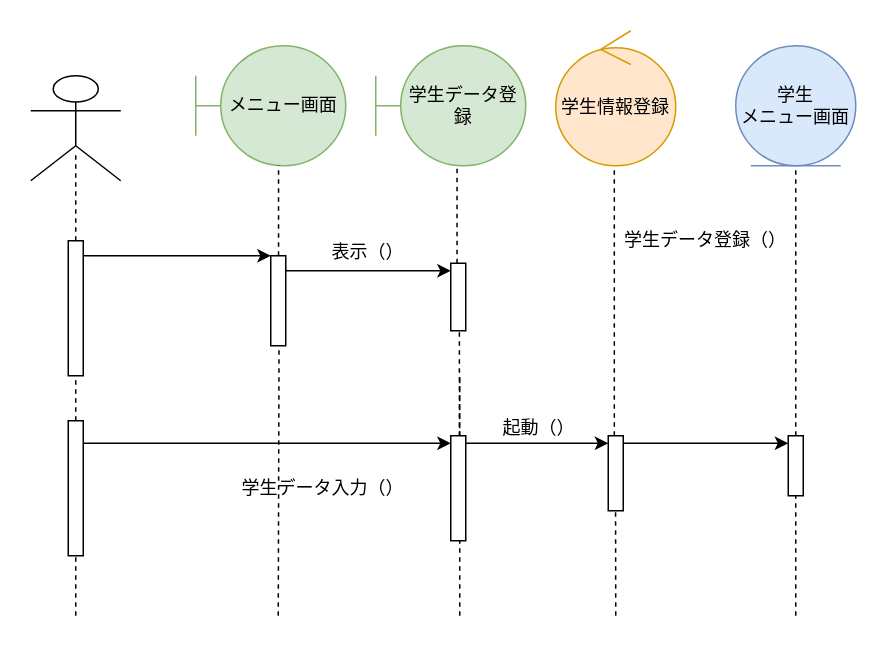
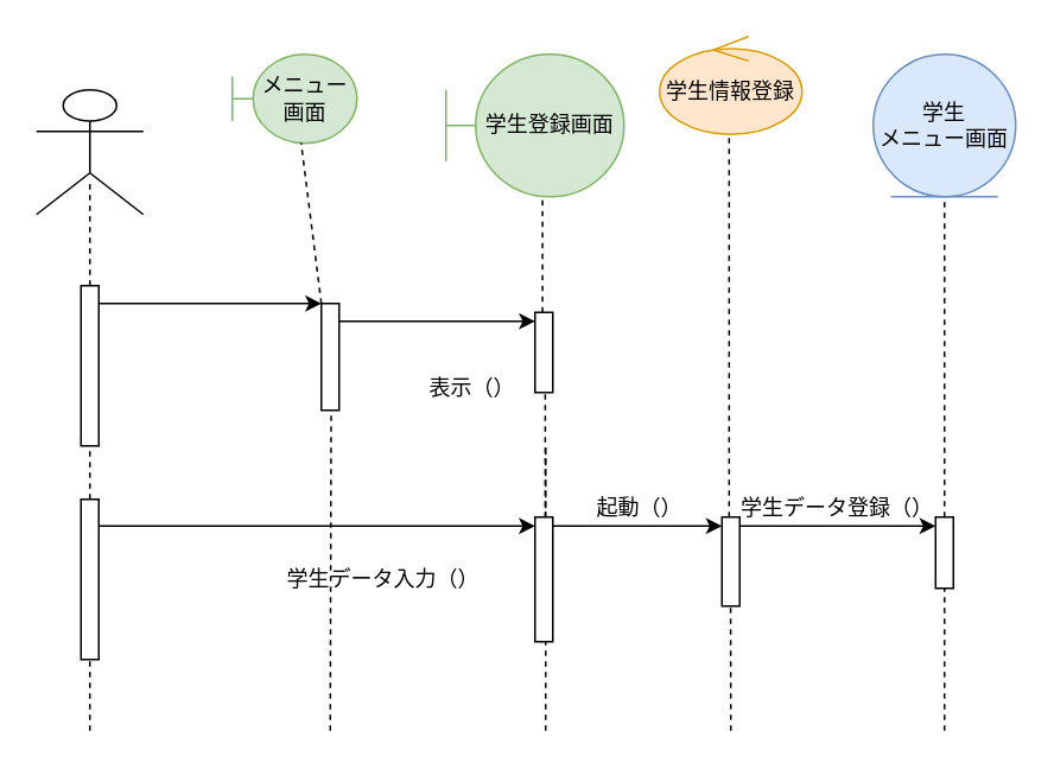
  <mxCell id="0" />
  <mxCell id="1" parent="0" />
  <mxCell id="2" value="" style="shape=umlActor;verticalLabelPosition=bottom;verticalAlign=top;html=1;outlineConnect=0;" vertex="1" parent="1"><mxGeometry x="20" y="50" width="60" height="70" as="geometry" /></mxCell>
  <mxCell id="3" value="" style="endArrow=none;dashed=1;html=1;rounded=0;entryX=0.5;entryY=0.738;entryDx=0;entryDy=0;entryPerimeter=0;" edge="1" parent="1" source="5" target="2"><mxGeometry width="50" height="50" relative="1" as="geometry"><mxPoint x="340" y="330" as="sourcePoint" /><mxPoint x="400" y="250" as="targetPoint" /></mxGeometry></mxCell>
  <mxCell id="4" value="" style="endArrow=none;dashed=1;html=1;rounded=0;entryX=0.5;entryY=0.738;entryDx=0;entryDy=0;entryPerimeter=0;" edge="1" parent="1" source="22" target="5"><mxGeometry width="50" height="50" relative="1" as="geometry"><mxPoint x="50" y="410" as="sourcePoint" /><mxPoint x="340" y="72" as="targetPoint" /></mxGeometry></mxCell>
  <mxCell id="5" value="" style="html=1;points=[[0,0,0,0,5],[0,1,0,0,-5],[1,0,0,0,5],[1,1,0,0,-5]];perimeter=orthogonalPerimeter;outlineConnect=0;targetShapes=umlLifeline;portConstraint=eastwest;newEdgeStyle={&quot;curved&quot;:0,&quot;rounded&quot;:0};" vertex="1" parent="1"><mxGeometry x="45" y="160" width="10" height="90" as="geometry" /></mxCell>
- <mxCell id="6" value="学生データ登録" style="shape=umlBoundary;whiteSpace=wrap;html=1;fillColor=#d5e8d4;strokeColor=#82b366;" vertex="1" parent="1"><mxGeometry x="250" y="30" width="100" height="80" as="geometry" /></mxCell>
- <mxCell id="7" value="メニュー画面" style="shape=umlBoundary;whiteSpace=wrap;html=1;fillColor=#d5e8d4;strokeColor=#82b366;" vertex="1" parent="1"><mxGeometry x="130" y="30" width="100" height="80" as="geometry" /></mxCell>
+ <mxCell id="6" value="学生登録画面" style="shape=umlBoundary;whiteSpace=wrap;html=1;fillColor=#d5e8d4;strokeColor=#82b366;" vertex="1" parent="1"><mxGeometry x="250" y="30" width="100" height="80" as="geometry" /></mxCell>
+ <mxCell id="7" value="メニュー画面" style="shape=umlBoundary;whiteSpace=wrap;html=1;fillColor=#d5e8d4;strokeColor=#82b366;" vertex="1" parent="1"><mxGeometry x="130" y="30" width="70" height="50" as="geometry" /></mxCell>
  <mxCell id="8" value="学生&lt;div&gt;メニュー画面&lt;/div&gt;" style="ellipse;shape=umlEntity;whiteSpace=wrap;html=1;fillColor=#dae8fc;strokeColor=#6c8ebf;" vertex="1" parent="1"><mxGeometry x="490" y="30" width="80" height="80" as="geometry" /></mxCell>
- <mxCell id="9" value="学生情報登録" style="ellipse;shape=umlControl;whiteSpace=wrap;html=1;fillColor=#ffe6cc;strokeColor=#d79b00;" vertex="1" parent="1"><mxGeometry x="370" y="20" width="80" height="90" as="geometry" /></mxCell>
+ <mxCell id="9" value="学生情報登録" style="ellipse;shape=umlControl;whiteSpace=wrap;html=1;fillColor=#ffe6cc;strokeColor=#d79b00;" vertex="1" parent="1"><mxGeometry x="370" y="20" width="80" height="55" as="geometry" /></mxCell>
  <mxCell id="10" value="" style="endArrow=none;dashed=1;html=1;rounded=0;entryX=0.552;entryY=0.996;entryDx=0;entryDy=0;entryPerimeter=0;" edge="1" parent="1" source="15" target="7"><mxGeometry width="50" height="50" relative="1" as="geometry"><mxPoint x="185" y="410" as="sourcePoint" /><mxPoint x="380" y="300" as="targetPoint" /></mxGeometry></mxCell>
  <mxCell id="11" value="" style="endArrow=none;dashed=1;html=1;rounded=0;entryX=0.542;entryY=1.003;entryDx=0;entryDy=0;entryPerimeter=0;" edge="1" parent="1" source="18" target="6"><mxGeometry width="50" height="50" relative="1" as="geometry"><mxPoint x="308" y="410" as="sourcePoint" /><mxPoint x="320" y="210" as="targetPoint" /></mxGeometry></mxCell>
  <mxCell id="12" value="" style="endArrow=none;dashed=1;html=1;rounded=0;entryX=0.488;entryY=1.007;entryDx=0;entryDy=0;entryPerimeter=0;" edge="1" parent="1" source="26" target="9"><mxGeometry width="50" height="50" relative="1" as="geometry"><mxPoint x="410" y="410" as="sourcePoint" /><mxPoint x="407" y="114" as="targetPoint" /></mxGeometry></mxCell>
  <mxCell id="13" value="" style="endArrow=none;dashed=1;html=1;rounded=0;entryX=0.5;entryY=1;entryDx=0;entryDy=0;" edge="1" parent="1" target="8"><mxGeometry width="50" height="50" relative="1" as="geometry"><mxPoint x="530" y="410" as="sourcePoint" /><mxPoint x="400" y="400" as="targetPoint" /></mxGeometry></mxCell>
  <mxCell id="14" value="" style="endArrow=none;dashed=1;html=1;rounded=0;entryX=0.552;entryY=0.996;entryDx=0;entryDy=0;entryPerimeter=0;" edge="1" parent="1" target="15"><mxGeometry width="50" height="50" relative="1" as="geometry"><mxPoint x="185" y="410" as="sourcePoint" /><mxPoint x="185" y="110" as="targetPoint" /></mxGeometry></mxCell>
  <mxCell id="15" value="" style="html=1;points=[[0,0,0,0,5],[0,1,0,0,-5],[1,0,0,0,5],[1,1,0,0,-5]];perimeter=orthogonalPerimeter;outlineConnect=0;targetShapes=umlLifeline;portConstraint=eastwest;newEdgeStyle={&quot;curved&quot;:0,&quot;rounded&quot;:0};" vertex="1" parent="1"><mxGeometry x="180" y="170" width="10" height="60" as="geometry" /></mxCell>
  <mxCell id="16" value="" style="endArrow=classic;html=1;rounded=0;entryX=0;entryY=0;entryDx=0;entryDy=0;entryPerimeter=0;" edge="1" parent="1" source="5" target="15"><mxGeometry width="50" height="50" relative="1" as="geometry"><mxPoint x="70" y="200" as="sourcePoint" /><mxPoint x="390" y="210" as="targetPoint" /></mxGeometry></mxCell>
  <mxCell id="17" value="" style="endArrow=none;dashed=1;html=1;rounded=0;entryX=0.575;entryY=0.986;entryDx=0;entryDy=0;entryPerimeter=0;" edge="1" parent="1" source="24" target="18"><mxGeometry width="50" height="50" relative="1" as="geometry"><mxPoint x="306" y="410" as="sourcePoint" /><mxPoint x="308" y="109" as="targetPoint" /><Array as="points" /></mxGeometry></mxCell>
  <mxCell id="18" value="" style="html=1;points=[[0,0,0,0,5],[0,1,0,0,-5],[1,0,0,0,5],[1,1,0,0,-5]];perimeter=orthogonalPerimeter;outlineConnect=0;targetShapes=umlLifeline;portConstraint=eastwest;newEdgeStyle={&quot;curved&quot;:0,&quot;rounded&quot;:0};" vertex="1" parent="1"><mxGeometry x="300" y="175" width="10" height="45" as="geometry" /></mxCell>
  <mxCell id="19" value="" style="endArrow=classic;html=1;rounded=0;entryX=0;entryY=0;entryDx=0;entryDy=5;entryPerimeter=0;" edge="1" parent="1" source="15" target="18"><mxGeometry width="50" height="50" relative="1" as="geometry"><mxPoint x="340" y="260" as="sourcePoint" /><mxPoint x="390" y="210" as="targetPoint" /></mxGeometry></mxCell>
- <mxCell id="20" value="表示（）" style="text;html=1;align=center;verticalAlign=middle;whiteSpace=wrap;rounded=0;" vertex="1" parent="1"><mxGeometry x="220" y="160" width="50" height="15" as="geometry" /></mxCell>
+ <mxCell id="20" value="表示（）" style="text;html=1;align=center;verticalAlign=middle;whiteSpace=wrap;rounded=0;" vertex="1" parent="1"><mxGeometry x="240" y="210" width="50" height="15" as="geometry" /></mxCell>
  <mxCell id="21" value="" style="endArrow=none;dashed=1;html=1;rounded=0;entryX=0.5;entryY=0.738;entryDx=0;entryDy=0;entryPerimeter=0;" edge="1" parent="1" target="22"><mxGeometry width="50" height="50" relative="1" as="geometry"><mxPoint x="50" y="410" as="sourcePoint" /><mxPoint x="50" y="226" as="targetPoint" /></mxGeometry></mxCell>
  <mxCell id="22" value="" style="html=1;points=[[0,0,0,0,5],[0,1,0,0,-5],[1,0,0,0,5],[1,1,0,0,-5]];perimeter=orthogonalPerimeter;outlineConnect=0;targetShapes=umlLifeline;portConstraint=eastwest;newEdgeStyle={&quot;curved&quot;:0,&quot;rounded&quot;:0};" vertex="1" parent="1"><mxGeometry x="45" y="280" width="10" height="90" as="geometry" /></mxCell>
  <mxCell id="23" value="" style="endArrow=none;dashed=1;html=1;rounded=0;entryX=0.575;entryY=0.986;entryDx=0;entryDy=0;entryPerimeter=0;" edge="1" parent="1" target="24"><mxGeometry width="50" height="50" relative="1" as="geometry"><mxPoint x="306" y="410" as="sourcePoint" /><mxPoint x="306" y="219" as="targetPoint" /><Array as="points"><mxPoint x="306" y="250" /></Array></mxGeometry></mxCell>
  <mxCell id="24" value="" style="html=1;points=[[0,0,0,0,5],[0,1,0,0,-5],[1,0,0,0,5],[1,1,0,0,-5]];perimeter=orthogonalPerimeter;outlineConnect=0;targetShapes=umlLifeline;portConstraint=eastwest;newEdgeStyle={&quot;curved&quot;:0,&quot;rounded&quot;:0};" vertex="1" parent="1"><mxGeometry x="300" y="290" width="10" height="70" as="geometry" /></mxCell>
  <mxCell id="25" value="" style="endArrow=none;dashed=1;html=1;rounded=0;entryX=0.488;entryY=1.007;entryDx=0;entryDy=0;entryPerimeter=0;" edge="1" parent="1" target="26"><mxGeometry width="50" height="50" relative="1" as="geometry"><mxPoint x="410" y="410" as="sourcePoint" /><mxPoint x="409" y="111" as="targetPoint" /></mxGeometry></mxCell>
  <mxCell id="26" value="" style="html=1;points=[[0,0,0,0,5],[0,1,0,0,-5],[1,0,0,0,5],[1,1,0,0,-5]];perimeter=orthogonalPerimeter;outlineConnect=0;targetShapes=umlLifeline;portConstraint=eastwest;newEdgeStyle={&quot;curved&quot;:0,&quot;rounded&quot;:0};" vertex="1" parent="1"><mxGeometry x="405" y="290" width="10" height="50" as="geometry" /></mxCell>
  <mxCell id="27" value="" style="endArrow=classic;html=1;rounded=0;entryX=0;entryY=0;entryDx=0;entryDy=5;entryPerimeter=0;" edge="1" parent="1" source="22" target="24"><mxGeometry width="50" height="50" relative="1" as="geometry"><mxPoint x="340" y="260" as="sourcePoint" /><mxPoint x="390" y="210" as="targetPoint" /></mxGeometry></mxCell>
  <mxCell id="28" value="学生データ入力（）" style="text;html=1;align=center;verticalAlign=middle;whiteSpace=wrap;rounded=0;" vertex="1" parent="1"><mxGeometry x="160" y="315" width="110" height="20" as="geometry" /></mxCell>
  <mxCell id="29" value="" style="endArrow=classic;html=1;rounded=0;exitX=1;exitY=0;exitDx=0;exitDy=5;exitPerimeter=0;entryX=0;entryY=0;entryDx=0;entryDy=5;entryPerimeter=0;" edge="1" parent="1" source="24" target="26"><mxGeometry width="50" height="50" relative="1" as="geometry"><mxPoint x="340" y="260" as="sourcePoint" /><mxPoint x="390" y="210" as="targetPoint" /></mxGeometry></mxCell>
  <mxCell id="30" value="起動（）" style="text;html=1;align=center;verticalAlign=middle;whiteSpace=wrap;rounded=0;" vertex="1" parent="1"><mxGeometry x="334" y="270" width="50" height="30" as="geometry" /></mxCell>
  <mxCell id="31" value="" style="html=1;points=[[0,0,0,0,5],[0,1,0,0,-5],[1,0,0,0,5],[1,1,0,0,-5]];perimeter=orthogonalPerimeter;outlineConnect=0;targetShapes=umlLifeline;portConstraint=eastwest;newEdgeStyle={&quot;curved&quot;:0,&quot;rounded&quot;:0};" vertex="1" parent="1"><mxGeometry x="525" y="290" width="10" height="40" as="geometry" /></mxCell>
  <mxCell id="32" value="" style="endArrow=classic;html=1;rounded=0;entryX=0;entryY=0;entryDx=0;entryDy=5;entryPerimeter=0;exitX=1;exitY=0;exitDx=0;exitDy=5;exitPerimeter=0;" edge="1" parent="1" source="26" target="31"><mxGeometry width="50" height="50" relative="1" as="geometry"><mxPoint x="340" y="260" as="sourcePoint" /><mxPoint x="390" y="210" as="targetPoint" /></mxGeometry></mxCell>
- <mxCell id="33" value="学生データ登録（）" style="text;html=1;align=center;verticalAlign=middle;whiteSpace=wrap;rounded=0;" vertex="1" parent="1"><mxGeometry x="415" y="150" width="110" height="20" as="geometry" /></mxCell>
+ <mxCell id="33" value="学生データ登録（）" style="text;html=1;align=center;verticalAlign=middle;whiteSpace=wrap;rounded=0;" vertex="1" parent="1"><mxGeometry x="415" y="275" width="110" height="20" as="geometry" /></mxCell>
